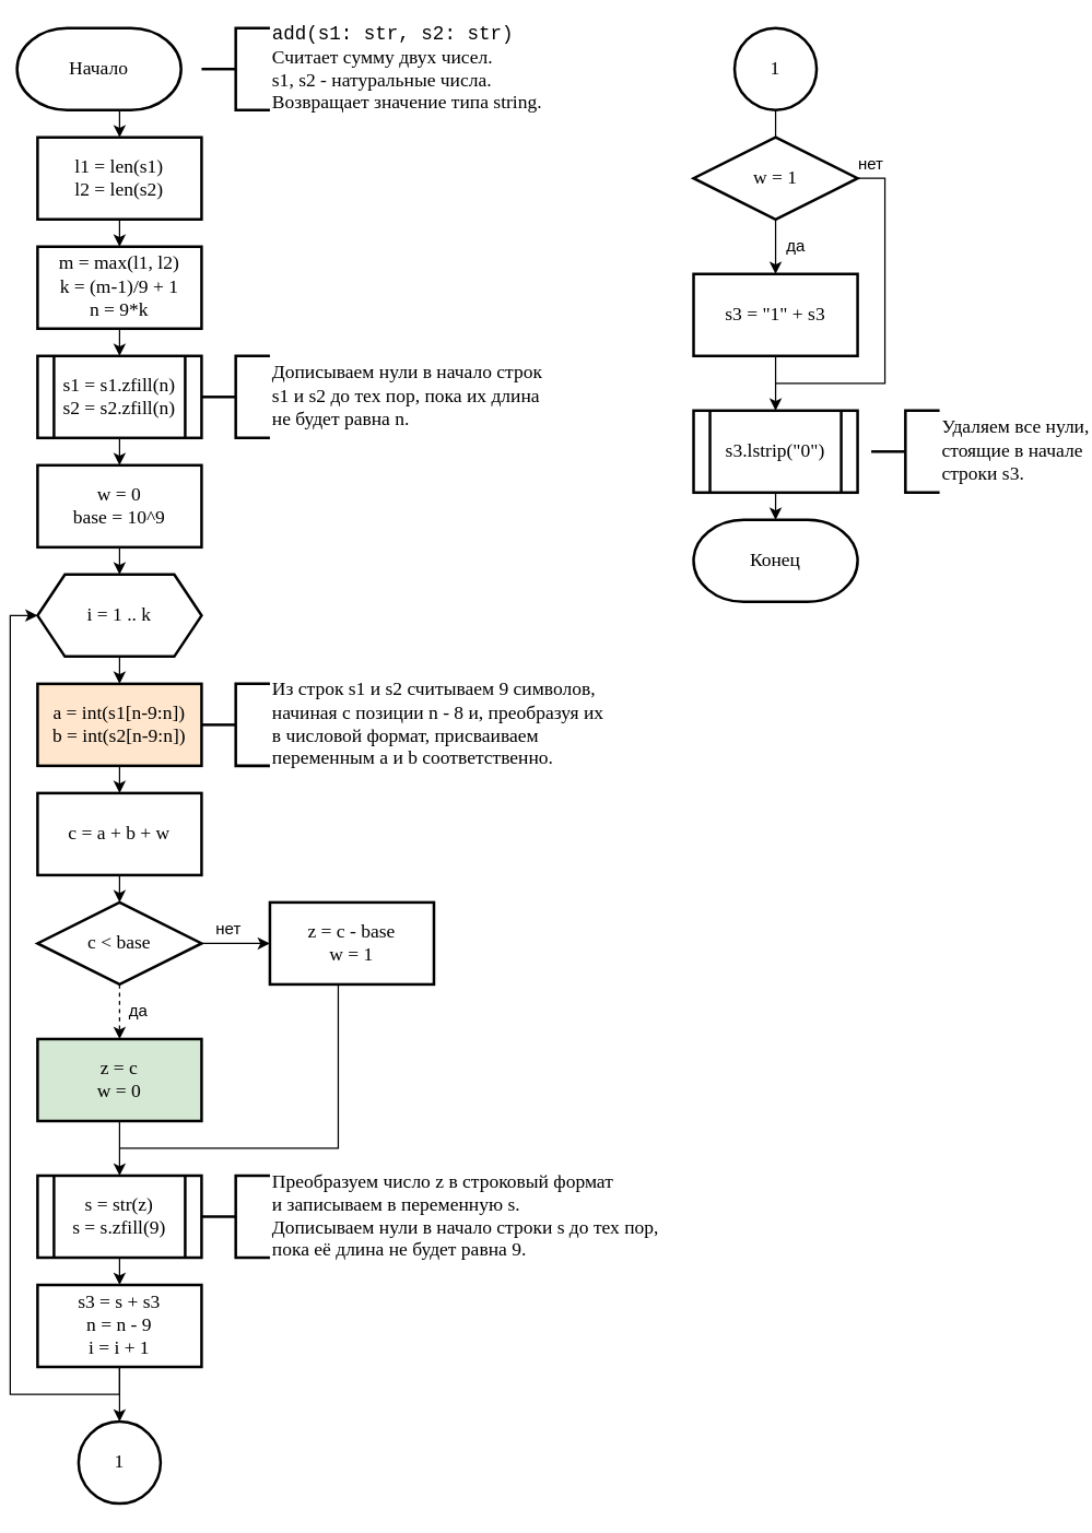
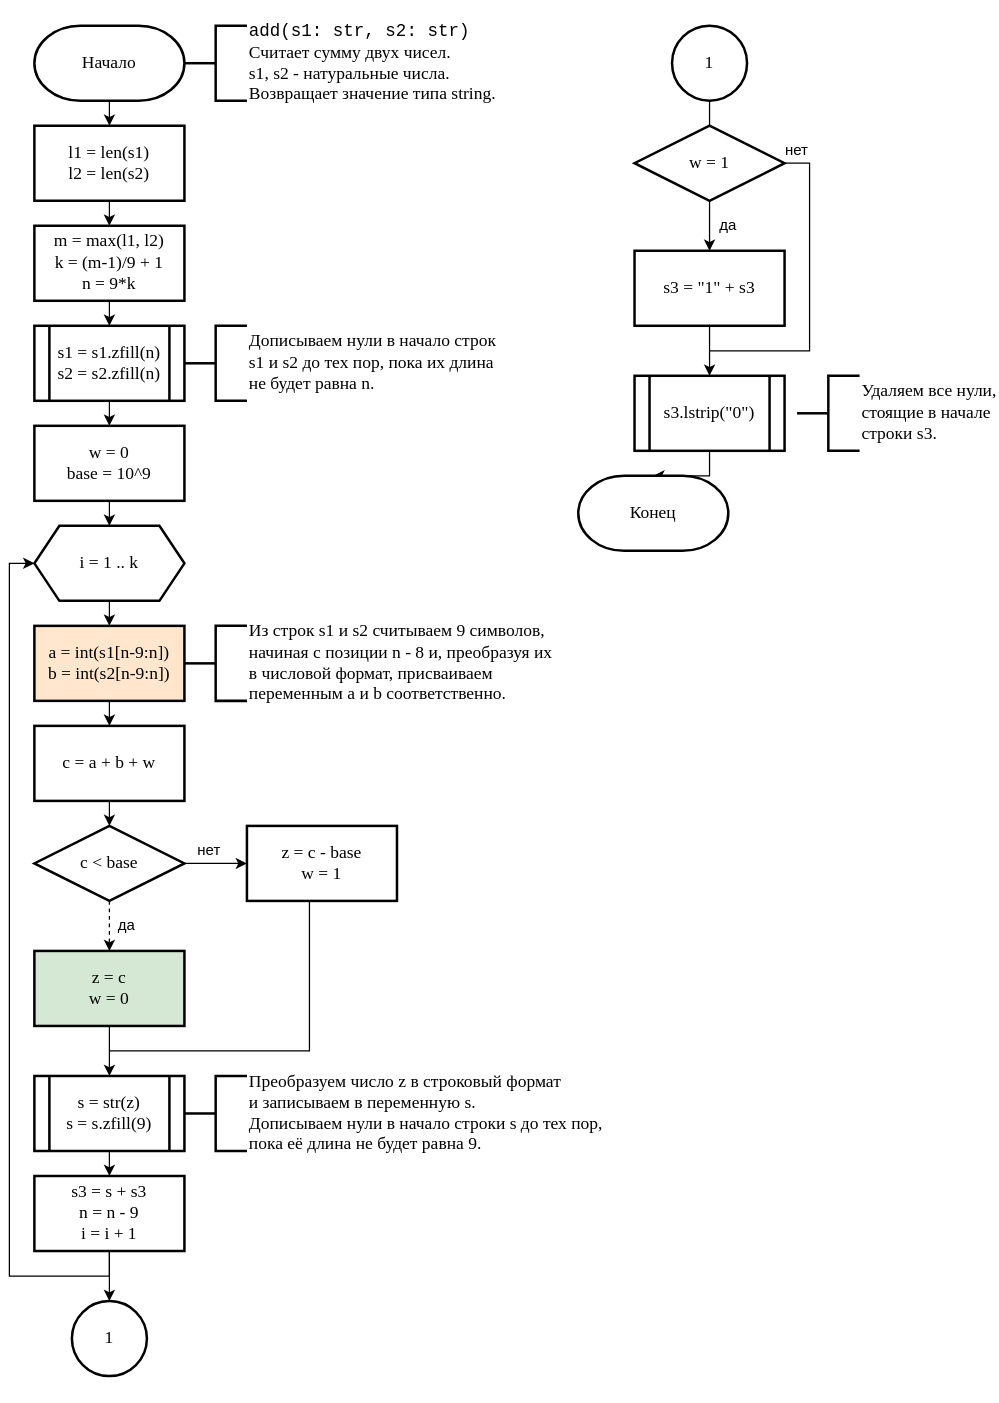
  <mxCell id="0" />
  <mxCell id="1" parent="0" />
  <mxCell id="2" style="edgeStyle=orthogonalEdgeStyle;rounded=0;orthogonalLoop=1;jettySize=auto;html=1;exitX=0.5;exitY=1;exitDx=0;exitDy=0;exitPerimeter=0;entryX=0.5;entryY=0;entryDx=0;entryDy=0;fontFamily=Times New Roman;fontSize=14;" parent="1" source="3" target="5" edge="1"><mxGeometry relative="1" as="geometry" /></mxCell>
- <mxCell id="3" value="Начало" style="strokeWidth=2;html=1;shape=mxgraph.flowchart.terminator;whiteSpace=wrap;fontSize=14;fontFamily=Times New Roman;" parent="1" vertex="1"><mxGeometry x="5" y="20" width="120" height="60" as="geometry" /></mxCell>
+ <mxCell id="3" value="Начало" style="strokeWidth=2;html=1;shape=mxgraph.flowchart.terminator;whiteSpace=wrap;fontSize=14;fontFamily=Times New Roman;" parent="1" vertex="1"><mxGeometry x="20" y="20" width="120" height="60" as="geometry" /></mxCell>
  <mxCell id="4" style="edgeStyle=orthogonalEdgeStyle;rounded=0;orthogonalLoop=1;jettySize=auto;html=1;exitX=0.5;exitY=1;exitDx=0;exitDy=0;entryX=0.5;entryY=0;entryDx=0;entryDy=0;fontFamily=Times New Roman;fontSize=14;" parent="1" source="5" target="8" edge="1"><mxGeometry relative="1" as="geometry" /></mxCell>
  <mxCell id="5" value="&lt;div&gt;l1 = len(s1)&lt;/div&gt;&lt;div&gt;l2 = len(s2)&lt;br&gt;&lt;/div&gt;" style="rounded=0;whiteSpace=wrap;html=1;absoluteArcSize=1;arcSize=14;strokeWidth=2;fontFamily=Times New Roman;fontSize=14;" parent="1" vertex="1"><mxGeometry x="20" y="100" width="120" height="60" as="geometry" /></mxCell>
  <mxCell id="6" value="&lt;div&gt;&lt;font face=&quot;Courier New&quot;&gt;add(s1: str, s2: str)&lt;/font&gt;&lt;/div&gt;&lt;div&gt;Считает сумму двух чисел.&lt;/div&gt;&lt;div&gt;s1, s2 - натуральные числа.&lt;br&gt;&lt;/div&gt;&lt;div&gt;Возвращает значение типа string.&lt;br&gt;&lt;/div&gt;" style="strokeWidth=2;html=1;shape=mxgraph.flowchart.annotation_2;align=left;labelPosition=right;pointerEvents=1;fontFamily=Times New Roman;fontSize=14;" parent="1" vertex="1"><mxGeometry x="140" y="20" width="50" height="60" as="geometry" /></mxCell>
  <mxCell id="7" style="edgeStyle=orthogonalEdgeStyle;rounded=0;orthogonalLoop=1;jettySize=auto;html=1;exitX=0.5;exitY=1;exitDx=0;exitDy=0;entryX=0.5;entryY=0;entryDx=0;entryDy=0;fontFamily=Times New Roman;fontSize=14;" parent="1" source="8" edge="1"><mxGeometry relative="1" as="geometry"><mxPoint x="80" y="260" as="targetPoint" /></mxGeometry></mxCell>
  <mxCell id="8" value="&lt;div&gt;m = max(l1, l2)&lt;/div&gt;&lt;div&gt;k = (m-1)/9 + 1&lt;/div&gt;&lt;div&gt;n = 9*k&lt;br&gt;&lt;/div&gt;" style="rounded=0;whiteSpace=wrap;html=1;absoluteArcSize=1;arcSize=14;strokeWidth=2;fontFamily=Times New Roman;fontSize=14;" parent="1" vertex="1"><mxGeometry x="20" y="180" width="120" height="60" as="geometry" /></mxCell>
  <mxCell id="9" style="edgeStyle=orthogonalEdgeStyle;rounded=0;orthogonalLoop=1;jettySize=auto;html=1;exitX=0.5;exitY=1;exitDx=0;exitDy=0;entryX=0.5;entryY=0;entryDx=0;entryDy=0;fontFamily=Times New Roman;fontSize=14;" parent="1" target="12" edge="1"><mxGeometry relative="1" as="geometry"><mxPoint x="80" y="320" as="sourcePoint" /></mxGeometry></mxCell>
  <mxCell id="10" value="&lt;div&gt;Дописываем нули в начало строк&lt;/div&gt;&lt;div&gt;s1 и s2 до тех пор, пока их длина&lt;/div&gt;&lt;div&gt;не будет равна n.&lt;br&gt;&lt;/div&gt;" style="strokeWidth=2;html=1;shape=mxgraph.flowchart.annotation_2;align=left;labelPosition=right;pointerEvents=1;fontFamily=Times New Roman;fontSize=14;" parent="1" vertex="1"><mxGeometry x="140" y="260" width="50" height="60" as="geometry" /></mxCell>
  <mxCell id="11" style="edgeStyle=orthogonalEdgeStyle;rounded=0;orthogonalLoop=1;jettySize=auto;html=1;exitX=0.5;exitY=1;exitDx=0;exitDy=0;entryX=0.5;entryY=0;entryDx=0;entryDy=0;fontFamily=Times New Roman;fontSize=14;" parent="1" source="12" target="14" edge="1"><mxGeometry relative="1" as="geometry" /></mxCell>
  <mxCell id="12" value="&lt;div&gt;w = 0&lt;/div&gt;&lt;div&gt;base = 10^9&lt;br&gt;&lt;/div&gt;" style="rounded=0;whiteSpace=wrap;html=1;absoluteArcSize=1;arcSize=14;strokeWidth=2;fontFamily=Times New Roman;fontSize=14;" parent="1" vertex="1"><mxGeometry x="20" y="340" width="120" height="60" as="geometry" /></mxCell>
  <mxCell id="13" style="edgeStyle=orthogonalEdgeStyle;rounded=0;orthogonalLoop=1;jettySize=auto;html=1;exitX=0.5;exitY=1;exitDx=0;exitDy=0;entryX=0.5;entryY=0;entryDx=0;entryDy=0;fontFamily=Times New Roman;fontSize=14;" parent="1" source="14" target="16" edge="1"><mxGeometry relative="1" as="geometry" /></mxCell>
  <mxCell id="14" value="i = 1 .. k" style="shape=hexagon;perimeter=hexagonPerimeter2;whiteSpace=wrap;html=1;fixedSize=1;fontFamily=Times New Roman;fontSize=14;strokeWidth=2;" parent="1" vertex="1"><mxGeometry x="20" y="420" width="120" height="60" as="geometry" /></mxCell>
  <mxCell id="15" style="edgeStyle=orthogonalEdgeStyle;rounded=0;orthogonalLoop=1;jettySize=auto;html=1;exitX=0.5;exitY=1;exitDx=0;exitDy=0;entryX=0.5;entryY=0;entryDx=0;entryDy=0;fontFamily=Times New Roman;fontSize=14;" parent="1" source="16" target="18" edge="1"><mxGeometry relative="1" as="geometry" /></mxCell>
  <mxCell id="16" value="&lt;div&gt;a = int(s1[n-9:n])&lt;/div&gt;&lt;div&gt;b = int(s2[n-9:n])&lt;/div&gt;" style="rounded=0;whiteSpace=wrap;html=1;absoluteArcSize=1;arcSize=14;strokeWidth=2;fontFamily=Times New Roman;fontSize=14;fillColor=#ffe6cc;" parent="1" vertex="1"><mxGeometry x="20" y="500" width="120" height="60" as="geometry" /></mxCell>
  <mxCell id="17" style="edgeStyle=orthogonalEdgeStyle;rounded=0;orthogonalLoop=1;jettySize=auto;html=1;exitX=0.5;exitY=1;exitDx=0;exitDy=0;entryX=0.5;entryY=0;entryDx=0;entryDy=0;entryPerimeter=0;endArrow=classic;endFill=1;fontFamily=Times New Roman;fontSize=14;" parent="1" source="18" target="22" edge="1"><mxGeometry relative="1" as="geometry" /></mxCell>
  <mxCell id="18" value="c = a + b + w" style="rounded=0;whiteSpace=wrap;html=1;absoluteArcSize=1;arcSize=14;strokeWidth=2;fontFamily=Times New Roman;fontSize=14;" parent="1" vertex="1"><mxGeometry x="20" y="580" width="120" height="60" as="geometry" /></mxCell>
  <mxCell id="19" value="&lt;div&gt;Из строк s1 и s2 считываем 9 символов,&lt;/div&gt;&lt;div&gt;начиная с позиции n - 8 и, преобразуя их&lt;/div&gt;&lt;div&gt;в числовой формат, присваиваем&lt;/div&gt;&lt;div&gt;переменным a и b соответственно.&lt;br&gt;&lt;/div&gt;" style="strokeWidth=2;html=1;shape=mxgraph.flowchart.annotation_2;align=left;labelPosition=right;pointerEvents=1;fontFamily=Times New Roman;fontSize=14;" parent="1" vertex="1"><mxGeometry x="140" y="500" width="50" height="60" as="geometry" /></mxCell>
  <mxCell id="20" value="" style="edgeStyle=orthogonalEdgeStyle;rounded=0;orthogonalLoop=1;jettySize=auto;html=1;exitX=0.5;exitY=1;exitDx=0;exitDy=0;exitPerimeter=0;entryX=0.5;entryY=0;entryDx=0;entryDy=0;fontFamily=Times New Roman;fontSize=14;dashed=1;" parent="1" source="22" target="24" edge="1"><mxGeometry relative="1" as="geometry" /></mxCell>
  <mxCell id="21" value="&lt;div&gt;&lt;br&gt;&lt;/div&gt;" style="edgeStyle=orthogonalEdgeStyle;rounded=0;orthogonalLoop=1;jettySize=auto;html=1;exitX=1;exitY=0.5;exitDx=0;exitDy=0;exitPerimeter=0;entryX=0;entryY=0.5;entryDx=0;entryDy=0;fontFamily=Times New Roman;fontSize=14;" parent="1" source="22" target="26" edge="1"><mxGeometry relative="1" as="geometry" /></mxCell>
  <mxCell id="22" value="c &amp;lt; base" style="strokeWidth=2;html=1;shape=mxgraph.flowchart.decision;whiteSpace=wrap;rounded=0;fontFamily=Times New Roman;fontSize=14;" parent="1" vertex="1"><mxGeometry x="20" y="660" width="120" height="60" as="geometry" /></mxCell>
  <mxCell id="23" style="edgeStyle=orthogonalEdgeStyle;rounded=0;orthogonalLoop=1;jettySize=auto;html=1;exitX=0.5;exitY=1;exitDx=0;exitDy=0;entryX=0.5;entryY=0;entryDx=0;entryDy=0;fontFamily=Times New Roman;fontSize=14;" parent="1" source="24" edge="1"><mxGeometry relative="1" as="geometry"><mxPoint x="80" y="860" as="targetPoint" /></mxGeometry></mxCell>
  <mxCell id="24" value="&lt;div&gt;z = c&lt;/div&gt;&lt;div&gt;w = 0&lt;br&gt;&lt;/div&gt;" style="rounded=0;whiteSpace=wrap;html=1;absoluteArcSize=1;arcSize=14;strokeWidth=2;fontFamily=Times New Roman;fontSize=14;fillColor=#d5e8d4;" parent="1" vertex="1"><mxGeometry x="20" y="760" width="120" height="60" as="geometry" /></mxCell>
  <mxCell id="25" style="edgeStyle=orthogonalEdgeStyle;rounded=0;orthogonalLoop=1;jettySize=auto;html=1;exitX=0.5;exitY=1;exitDx=0;exitDy=0;fontFamily=Times New Roman;fontSize=14;endArrow=none;endFill=0;" parent="1" source="26" edge="1"><mxGeometry relative="1" as="geometry"><mxPoint x="80" y="840" as="targetPoint" /><Array as="points"><mxPoint x="240" y="840" /></Array></mxGeometry></mxCell>
  <mxCell id="26" value="&lt;div&gt;z = c - base&lt;/div&gt;&lt;div&gt;w = 1&lt;br&gt;&lt;/div&gt;" style="rounded=0;whiteSpace=wrap;html=1;absoluteArcSize=1;arcSize=14;strokeWidth=2;fontFamily=Times New Roman;fontSize=14;" parent="1" vertex="1"><mxGeometry x="190" y="660" width="120" height="60" as="geometry" /></mxCell>
  <mxCell id="27" style="edgeStyle=orthogonalEdgeStyle;rounded=0;orthogonalLoop=1;jettySize=auto;html=1;exitX=0.5;exitY=1;exitDx=0;exitDy=0;entryX=0.5;entryY=0;entryDx=0;entryDy=0;endArrow=classic;endFill=1;fontFamily=Times New Roman;fontSize=14;" parent="1" target="30" edge="1"><mxGeometry relative="1" as="geometry"><mxPoint x="80" y="920" as="sourcePoint" /></mxGeometry></mxCell>
  <mxCell id="28" style="edgeStyle=orthogonalEdgeStyle;rounded=0;orthogonalLoop=1;jettySize=auto;html=1;exitX=0.5;exitY=1;exitDx=0;exitDy=0;entryX=0;entryY=0.5;entryDx=0;entryDy=0;endArrow=classic;endFill=1;fontFamily=Times New Roman;fontSize=14;" parent="1" source="30" target="14" edge="1"><mxGeometry relative="1" as="geometry" /></mxCell>
  <mxCell id="29" style="edgeStyle=orthogonalEdgeStyle;rounded=0;orthogonalLoop=1;jettySize=auto;html=1;exitX=0.5;exitY=1;exitDx=0;exitDy=0;entryX=0.5;entryY=0;entryDx=0;entryDy=0;entryPerimeter=0;endArrow=classic;endFill=1;fontFamily=Times New Roman;fontSize=14;" parent="1" source="30" edge="1"><mxGeometry relative="1" as="geometry"><mxPoint x="80" y="1040" as="targetPoint" /></mxGeometry></mxCell>
  <mxCell id="30" value="&lt;div&gt;s3 = s + s3&lt;/div&gt;&lt;div&gt;n = n - 9&lt;/div&gt;&lt;div&gt;i = i + 1&lt;br&gt;&lt;/div&gt;" style="rounded=0;whiteSpace=wrap;html=1;absoluteArcSize=1;arcSize=14;strokeWidth=2;fontFamily=Times New Roman;fontSize=14;" parent="1" vertex="1"><mxGeometry x="20" y="940" width="120" height="60" as="geometry" /></mxCell>
  <mxCell id="31" value="1" style="ellipse;whiteSpace=wrap;html=1;aspect=fixed;rounded=0;strokeWidth=2;fontFamily=Times New Roman;fontSize=14;" parent="1" vertex="1"><mxGeometry x="50" y="1040" width="60" height="60" as="geometry" /></mxCell>
  <mxCell id="32" style="edgeStyle=orthogonalEdgeStyle;rounded=0;orthogonalLoop=1;jettySize=auto;html=1;exitX=0.5;exitY=1;exitDx=0;exitDy=0;entryX=0.5;entryY=0;entryDx=0;entryDy=0;entryPerimeter=0;endArrow=none;endFill=0;fontFamily=Times New Roman;fontSize=14;" parent="1" source="33" target="36" edge="1"><mxGeometry relative="1" as="geometry" /></mxCell>
  <mxCell id="33" value="1" style="ellipse;whiteSpace=wrap;html=1;aspect=fixed;rounded=0;strokeWidth=2;fontFamily=Times New Roman;fontSize=14;" parent="1" vertex="1"><mxGeometry x="530" y="20" width="60" height="60" as="geometry" /></mxCell>
  <mxCell id="34" value="" style="edgeStyle=orthogonalEdgeStyle;rounded=0;orthogonalLoop=1;jettySize=auto;html=1;exitX=0.5;exitY=1;exitDx=0;exitDy=0;exitPerimeter=0;entryX=0.5;entryY=0;entryDx=0;entryDy=0;endArrow=classic;endFill=1;fontFamily=Times New Roman;fontSize=14;" parent="1" source="36" target="38" edge="1"><mxGeometry relative="1" as="geometry" /></mxCell>
  <mxCell id="35" style="edgeStyle=orthogonalEdgeStyle;rounded=0;orthogonalLoop=1;jettySize=auto;html=1;exitX=1;exitY=0.5;exitDx=0;exitDy=0;exitPerimeter=0;endArrow=none;endFill=0;fontFamily=Times New Roman;fontSize=14;" parent="1" source="36" edge="1"><mxGeometry relative="1" as="geometry"><mxPoint x="560" y="280" as="targetPoint" /><Array as="points"><mxPoint x="640" y="130" /><mxPoint x="640" y="280" /></Array></mxGeometry></mxCell>
  <mxCell id="36" value="w = 1" style="strokeWidth=2;html=1;shape=mxgraph.flowchart.decision;whiteSpace=wrap;rounded=0;fontFamily=Times New Roman;fontSize=14;" parent="1" vertex="1"><mxGeometry x="500" y="100" width="120" height="60" as="geometry" /></mxCell>
  <mxCell id="37" style="edgeStyle=orthogonalEdgeStyle;rounded=0;orthogonalLoop=1;jettySize=auto;html=1;exitX=0.5;exitY=1;exitDx=0;exitDy=0;entryX=0.5;entryY=0;entryDx=0;entryDy=0;endArrow=classic;endFill=1;fontFamily=Times New Roman;fontSize=14;" parent="1" source="38" target="42" edge="1"><mxGeometry relative="1" as="geometry" /></mxCell>
  <mxCell id="38" value="s3 = &quot;1&quot; + s3" style="rounded=0;whiteSpace=wrap;html=1;absoluteArcSize=1;arcSize=14;strokeWidth=2;fontFamily=Times New Roman;fontSize=14;" parent="1" vertex="1"><mxGeometry x="500" y="200" width="120" height="60" as="geometry" /></mxCell>
  <mxCell id="39" value="&lt;div&gt;s1 = s1.zfill(n)&lt;/div&gt;&lt;div&gt;s2 = s2.zfill(n)&lt;/div&gt;" style="shape=process;whiteSpace=wrap;html=1;backgroundOutline=1;rounded=0;strokeWidth=2;fontFamily=Times New Roman;fontSize=14;" parent="1" vertex="1"><mxGeometry x="20" y="260" width="120" height="60" as="geometry" /></mxCell>
  <mxCell id="40" value="&lt;div&gt;s = str(z)&lt;/div&gt;&lt;div&gt;s = s.zfill(9)&lt;br&gt;&lt;/div&gt;" style="shape=process;whiteSpace=wrap;html=1;backgroundOutline=1;rounded=0;strokeWidth=2;fontFamily=Times New Roman;fontSize=14;" parent="1" vertex="1"><mxGeometry x="20" y="860" width="120" height="60" as="geometry" /></mxCell>
  <mxCell id="41" style="edgeStyle=orthogonalEdgeStyle;rounded=0;orthogonalLoop=1;jettySize=auto;html=1;exitX=0.5;exitY=1;exitDx=0;exitDy=0;entryX=0.5;entryY=0;entryDx=0;entryDy=0;entryPerimeter=0;endArrow=classic;endFill=1;fontFamily=Times New Roman;fontSize=14;" parent="1" source="42" target="44" edge="1"><mxGeometry relative="1" as="geometry" /></mxCell>
  <mxCell id="42" value="s3.lstrip(&quot;0&quot;)" style="shape=process;whiteSpace=wrap;html=1;backgroundOutline=1;rounded=0;strokeWidth=2;fontFamily=Times New Roman;fontSize=14;" parent="1" vertex="1"><mxGeometry x="500" y="300" width="120" height="60" as="geometry" /></mxCell>
  <mxCell id="43" value="&lt;div&gt;Удаляем все нули,&lt;/div&gt;&lt;div&gt;стоящие в начале&lt;/div&gt;&lt;div&gt;строки s3.&lt;br&gt;&lt;/div&gt;" style="strokeWidth=2;html=1;shape=mxgraph.flowchart.annotation_2;align=left;labelPosition=right;pointerEvents=1;fontFamily=Times New Roman;fontSize=14;" parent="1" vertex="1"><mxGeometry x="630" y="300" width="50" height="60" as="geometry" /></mxCell>
- <mxCell id="44" value="Конец" style="strokeWidth=2;html=1;shape=mxgraph.flowchart.terminator;whiteSpace=wrap;fontSize=14;fontFamily=Times New Roman;" parent="1" vertex="1"><mxGeometry x="500" y="380" width="120" height="60" as="geometry" /></mxCell>
+ <mxCell id="44" value="Конец" style="strokeWidth=2;html=1;shape=mxgraph.flowchart.terminator;whiteSpace=wrap;fontSize=14;fontFamily=Times New Roman;" parent="1" vertex="1"><mxGeometry x="455" y="380" width="120" height="60" as="geometry" /></mxCell>
  <mxCell id="45" value="да" style="text;html=1;strokeColor=none;fillColor=none;align=center;verticalAlign=middle;whiteSpace=wrap;rounded=0;" parent="1" vertex="1"><mxGeometry x="84" y="730" width="20" height="20" as="geometry" /></mxCell>
  <mxCell id="46" value="нет" style="text;html=1;strokeColor=none;fillColor=none;align=center;verticalAlign=middle;whiteSpace=wrap;rounded=0;" parent="1" vertex="1"><mxGeometry x="150" y="670" width="20" height="20" as="geometry" /></mxCell>
  <mxCell id="47" value="да" style="text;html=1;strokeColor=none;fillColor=none;align=center;verticalAlign=middle;whiteSpace=wrap;rounded=0;" parent="1" vertex="1"><mxGeometry x="565" y="170" width="20" height="20" as="geometry" /></mxCell>
  <mxCell id="48" value="&lt;div&gt;Преобразуем число z в строковый формат&lt;/div&gt;&lt;div&gt;и записываем в переменную s.&lt;br&gt;&lt;/div&gt;&lt;div&gt;Дописываем нули в начало строки s до тех пор,&lt;/div&gt;&lt;div&gt;пока её длина не будет равна 9.&lt;br&gt;&lt;/div&gt;" style="strokeWidth=2;html=1;shape=mxgraph.flowchart.annotation_2;align=left;labelPosition=right;pointerEvents=1;fontFamily=Times New Roman;fontSize=14;" parent="1" vertex="1"><mxGeometry x="140" y="860" width="50" height="60" as="geometry" /></mxCell>
  <mxCell id="49" value="нет" style="text;html=1;strokeColor=none;fillColor=none;align=center;verticalAlign=middle;whiteSpace=wrap;rounded=0;" parent="1" vertex="1"><mxGeometry x="620" y="110" width="20" height="20" as="geometry" /></mxCell>
